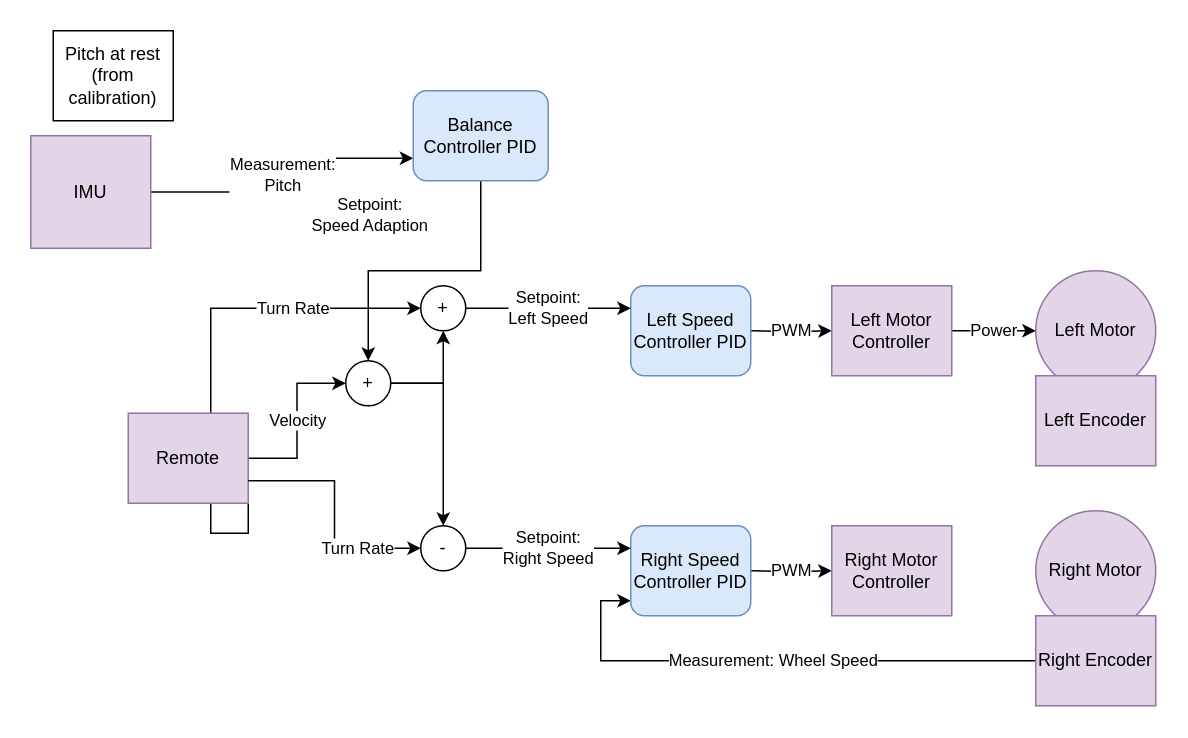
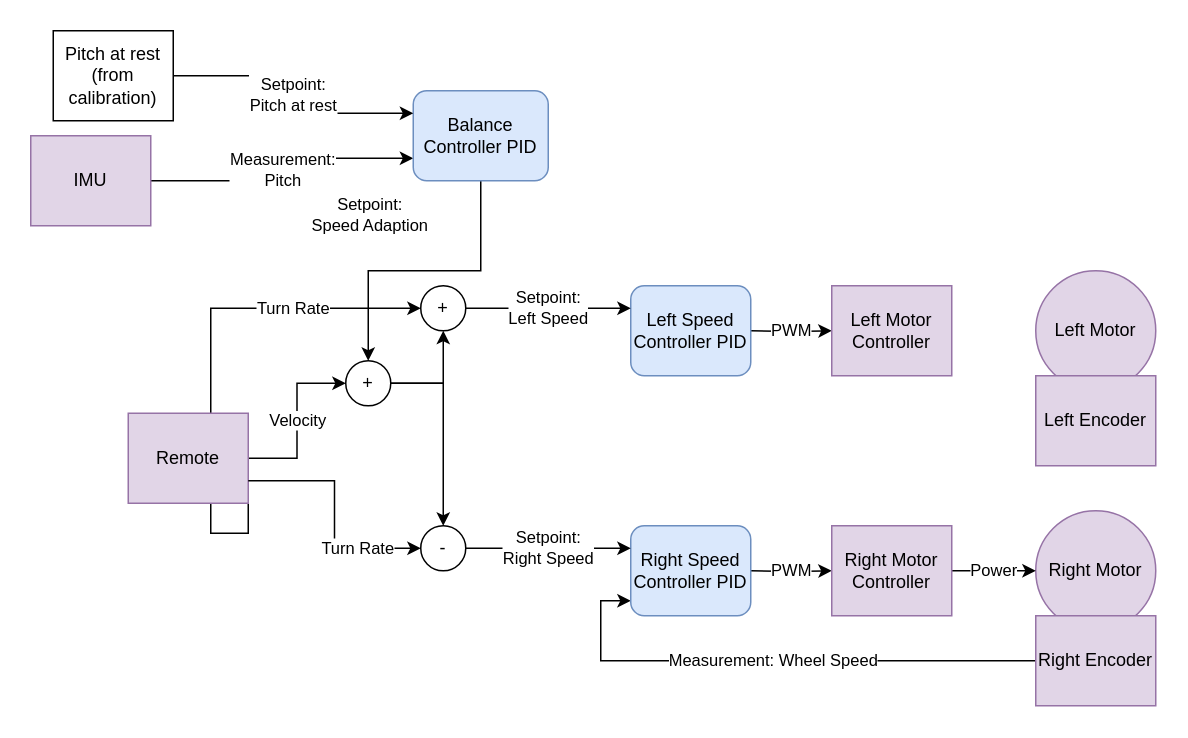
  <mxCell id="0" />
  <mxCell id="1" parent="0" />
  <mxCell id="2" value="Left Motor" style="ellipse;whiteSpace=wrap;html=1;aspect=fixed;fillColor=#e1d5e7;strokeColor=#9673a6;" vertex="1" parent="1"><mxGeometry x="690" y="180" width="80" height="80" as="geometry" /></mxCell>
  <mxCell id="3" value="PWM" style="edgeStyle=orthogonalEdgeStyle;rounded=0;orthogonalLoop=1;jettySize=auto;html=1;" edge="1" parent="1" target="6"><mxGeometry relative="1" as="geometry"><mxPoint x="500" y="220" as="sourcePoint" /></mxGeometry></mxCell>
  <mxCell id="4" value="Left Encoder" style="rounded=0;whiteSpace=wrap;html=1;fillColor=#e1d5e7;strokeColor=#9673a6;" vertex="1" parent="1"><mxGeometry x="690" y="250" width="80" height="60" as="geometry" /></mxCell>
- <mxCell id="5" value="Power" style="edgeStyle=orthogonalEdgeStyle;rounded=0;orthogonalLoop=1;jettySize=auto;html=1;" edge="1" parent="1" source="6" target="2"><mxGeometry relative="1" as="geometry" /></mxCell>
  <mxCell id="6" value="Left Motor Controller" style="rounded=0;whiteSpace=wrap;html=1;fillColor=#e1d5e7;strokeColor=#9673a6;" vertex="1" parent="1"><mxGeometry x="554" y="190" width="80" height="60" as="geometry" /></mxCell>
  <mxCell id="7" value="Right Motor" style="ellipse;whiteSpace=wrap;html=1;aspect=fixed;fillColor=#e1d5e7;strokeColor=#9673a6;" vertex="1" parent="1"><mxGeometry x="690" y="340" width="80" height="80" as="geometry" /></mxCell>
  <mxCell id="8" value="PWM" style="edgeStyle=orthogonalEdgeStyle;rounded=0;orthogonalLoop=1;jettySize=auto;html=1;" edge="1" target="12" parent="1"><mxGeometry relative="1" as="geometry"><mxPoint x="500" y="380" as="sourcePoint" /></mxGeometry></mxCell>
  <mxCell id="9" value="Measurement: Wheel Speed" style="edgeStyle=orthogonalEdgeStyle;rounded=0;orthogonalLoop=1;jettySize=auto;html=1;entryX=0;entryY=0.75;entryDx=0;entryDy=0;exitX=0;exitY=0.5;exitDx=0;exitDy=0;" edge="1" source="10" parent="1"><mxGeometry relative="1" as="geometry"><mxPoint x="420" y="400" as="targetPoint" /><Array as="points"><mxPoint x="400" y="440" /><mxPoint x="400" y="400" /></Array></mxGeometry></mxCell>
  <mxCell id="10" value="Right Encoder" style="rounded=0;whiteSpace=wrap;html=1;fillColor=#e1d5e7;strokeColor=#9673a6;" vertex="1" parent="1"><mxGeometry x="690" y="410" width="80" height="60" as="geometry" /></mxCell>
+ <mxCell id="11" value="Power" style="edgeStyle=orthogonalEdgeStyle;rounded=0;orthogonalLoop=1;jettySize=auto;html=1;" edge="1" source="12" target="7" parent="1"><mxGeometry relative="1" as="geometry" /></mxCell>
  <mxCell id="12" value="Right Motor Controller" style="rounded=0;whiteSpace=wrap;html=1;fillColor=#e1d5e7;strokeColor=#9673a6;" vertex="1" parent="1"><mxGeometry x="554" y="350" width="80" height="60" as="geometry" /></mxCell>
  <mxCell id="13" value="Measurement:&lt;br&gt;Pitch" style="edgeStyle=orthogonalEdgeStyle;rounded=0;orthogonalLoop=1;jettySize=auto;html=1;entryX=0;entryY=0.75;entryDx=0;entryDy=0;" edge="1" parent="1" source="14" target="19"><mxGeometry relative="1" as="geometry"><mxPoint as="offset" /></mxGeometry></mxCell>
- <mxCell id="14" value="IMU" style="rounded=0;whiteSpace=wrap;html=1;fillColor=#e1d5e7;strokeColor=#9673a6;" vertex="1" parent="1"><mxGeometry x="20" y="90" width="80" height="75" as="geometry" /></mxCell>
+ <mxCell id="14" value="IMU" style="rounded=0;whiteSpace=wrap;html=1;fillColor=#e1d5e7;strokeColor=#9673a6;" vertex="1" parent="1"><mxGeometry x="20" y="90" width="80" height="60" as="geometry" /></mxCell>
  <mxCell id="15" value="Left Speed Controller PID" style="rounded=1;whiteSpace=wrap;html=1;fillColor=#dae8fc;strokeColor=#6c8ebf;" vertex="1" parent="1"><mxGeometry x="420" y="190" width="80" height="60" as="geometry" /></mxCell>
  <mxCell id="16" value="Right Speed Controller PID" style="rounded=1;whiteSpace=wrap;html=1;fillColor=#dae8fc;strokeColor=#6c8ebf;" vertex="1" parent="1"><mxGeometry x="420" y="350" width="80" height="60" as="geometry" /></mxCell>
  <mxCell id="17" style="edgeStyle=orthogonalEdgeStyle;rounded=0;orthogonalLoop=1;jettySize=auto;html=1;exitX=0.5;exitY=1;exitDx=0;exitDy=0;entryX=0.5;entryY=0;entryDx=0;entryDy=0;" edge="1" parent="1" source="19" target="27"><mxGeometry relative="1" as="geometry"><mxPoint x="240" y="280" as="targetPoint" /></mxGeometry></mxCell>
  <mxCell id="18" value="Setpoint:&lt;br&gt;Speed Adaption" style="edgeLabel;html=1;align=center;verticalAlign=middle;resizable=0;points=[];" vertex="1" connectable="0" parent="17"><mxGeometry x="0.514" relative="1" as="geometry"><mxPoint y="-51" as="offset" /></mxGeometry></mxCell>
  <mxCell id="19" value="Balance Controller PID" style="rounded=1;whiteSpace=wrap;html=1;fillColor=#dae8fc;strokeColor=#6c8ebf;" vertex="1" parent="1"><mxGeometry x="275" y="60" width="90" height="60" as="geometry" /></mxCell>
+ <mxCell id="20" value="Setpoint:&lt;br&gt;Pitch at rest" style="edgeStyle=orthogonalEdgeStyle;rounded=0;orthogonalLoop=1;jettySize=auto;html=1;entryX=0;entryY=0.25;entryDx=0;entryDy=0;" edge="1" parent="1" source="21" target="19"><mxGeometry relative="1" as="geometry" /></mxCell>
  <mxCell id="21" value="Pitch at rest (from calibration)" style="rounded=0;whiteSpace=wrap;html=1;" vertex="1" parent="1"><mxGeometry x="35" y="20" width="80" height="60" as="geometry" /></mxCell>
  <mxCell id="22" value="Velocity" style="edgeStyle=orthogonalEdgeStyle;rounded=0;orthogonalLoop=1;jettySize=auto;html=1;entryX=0;entryY=0.5;entryDx=0;entryDy=0;" edge="1" parent="1" source="24" target="27"><mxGeometry relative="1" as="geometry" /></mxCell>
  <mxCell id="23" value="Turn Rate" style="edgeStyle=orthogonalEdgeStyle;rounded=0;orthogonalLoop=1;jettySize=auto;html=1;exitX=1;exitY=0.75;exitDx=0;exitDy=0;entryX=0;entryY=0.5;entryDx=0;entryDy=0;" edge="1" parent="1" source="24" target="32"><mxGeometry x="0.515" relative="1" as="geometry"><Array as="points"><mxPoint x="140" y="355" /><mxPoint x="140" y="205" /></Array><mxPoint as="offset" /></mxGeometry></mxCell>
  <mxCell id="24" value="Remote" style="rounded=0;whiteSpace=wrap;html=1;fillColor=#e1d5e7;strokeColor=#9673a6;" vertex="1" parent="1"><mxGeometry x="85" y="275" width="80" height="60" as="geometry" /></mxCell>
  <mxCell id="25" style="edgeStyle=orthogonalEdgeStyle;rounded=0;orthogonalLoop=1;jettySize=auto;html=1;exitX=1;exitY=0.5;exitDx=0;exitDy=0;entryX=0.5;entryY=0;entryDx=0;entryDy=0;" edge="1" parent="1" source="27" target="29"><mxGeometry relative="1" as="geometry" /></mxCell>
  <mxCell id="26" style="edgeStyle=orthogonalEdgeStyle;rounded=0;orthogonalLoop=1;jettySize=auto;html=1;exitX=1;exitY=0.5;exitDx=0;exitDy=0;entryX=0.5;entryY=1;entryDx=0;entryDy=0;" edge="1" parent="1" source="27" target="32"><mxGeometry relative="1" as="geometry" /></mxCell>
  <mxCell id="27" value="+" style="ellipse;whiteSpace=wrap;html=1;aspect=fixed;" vertex="1" parent="1"><mxGeometry x="230" y="240" width="30" height="30" as="geometry" /></mxCell>
  <mxCell id="28" value="Setpoint: &lt;br&gt;Right Speed" style="edgeStyle=orthogonalEdgeStyle;rounded=0;orthogonalLoop=1;jettySize=auto;html=1;entryX=0;entryY=0.25;entryDx=0;entryDy=0;" edge="1" parent="1" source="29" target="16"><mxGeometry relative="1" as="geometry" /></mxCell>
  <mxCell id="29" value="-" style="ellipse;whiteSpace=wrap;html=1;aspect=fixed;" vertex="1" parent="1"><mxGeometry x="280" y="350" width="30" height="30" as="geometry" /></mxCell>
  <mxCell id="30" value="Turn Rate" style="edgeStyle=orthogonalEdgeStyle;rounded=0;orthogonalLoop=1;jettySize=auto;html=1;entryX=0;entryY=0.5;entryDx=0;entryDy=0;exitX=1;exitY=0.75;exitDx=0;exitDy=0;" edge="1" parent="1" source="24" target="29"><mxGeometry x="0.474" relative="1" as="geometry"><mxPoint x="250" y="380" as="targetPoint" /><mxPoint as="offset" /></mxGeometry></mxCell>
  <mxCell id="31" value="Setpoint:&lt;br&gt;Left Speed" style="edgeStyle=orthogonalEdgeStyle;rounded=0;orthogonalLoop=1;jettySize=auto;html=1;entryX=0;entryY=0.25;entryDx=0;entryDy=0;" edge="1" parent="1" source="32" target="15"><mxGeometry relative="1" as="geometry" /></mxCell>
  <mxCell id="32" value="+" style="ellipse;whiteSpace=wrap;html=1;aspect=fixed;" vertex="1" parent="1"><mxGeometry x="280" y="190" width="30" height="30" as="geometry" /></mxCell>
